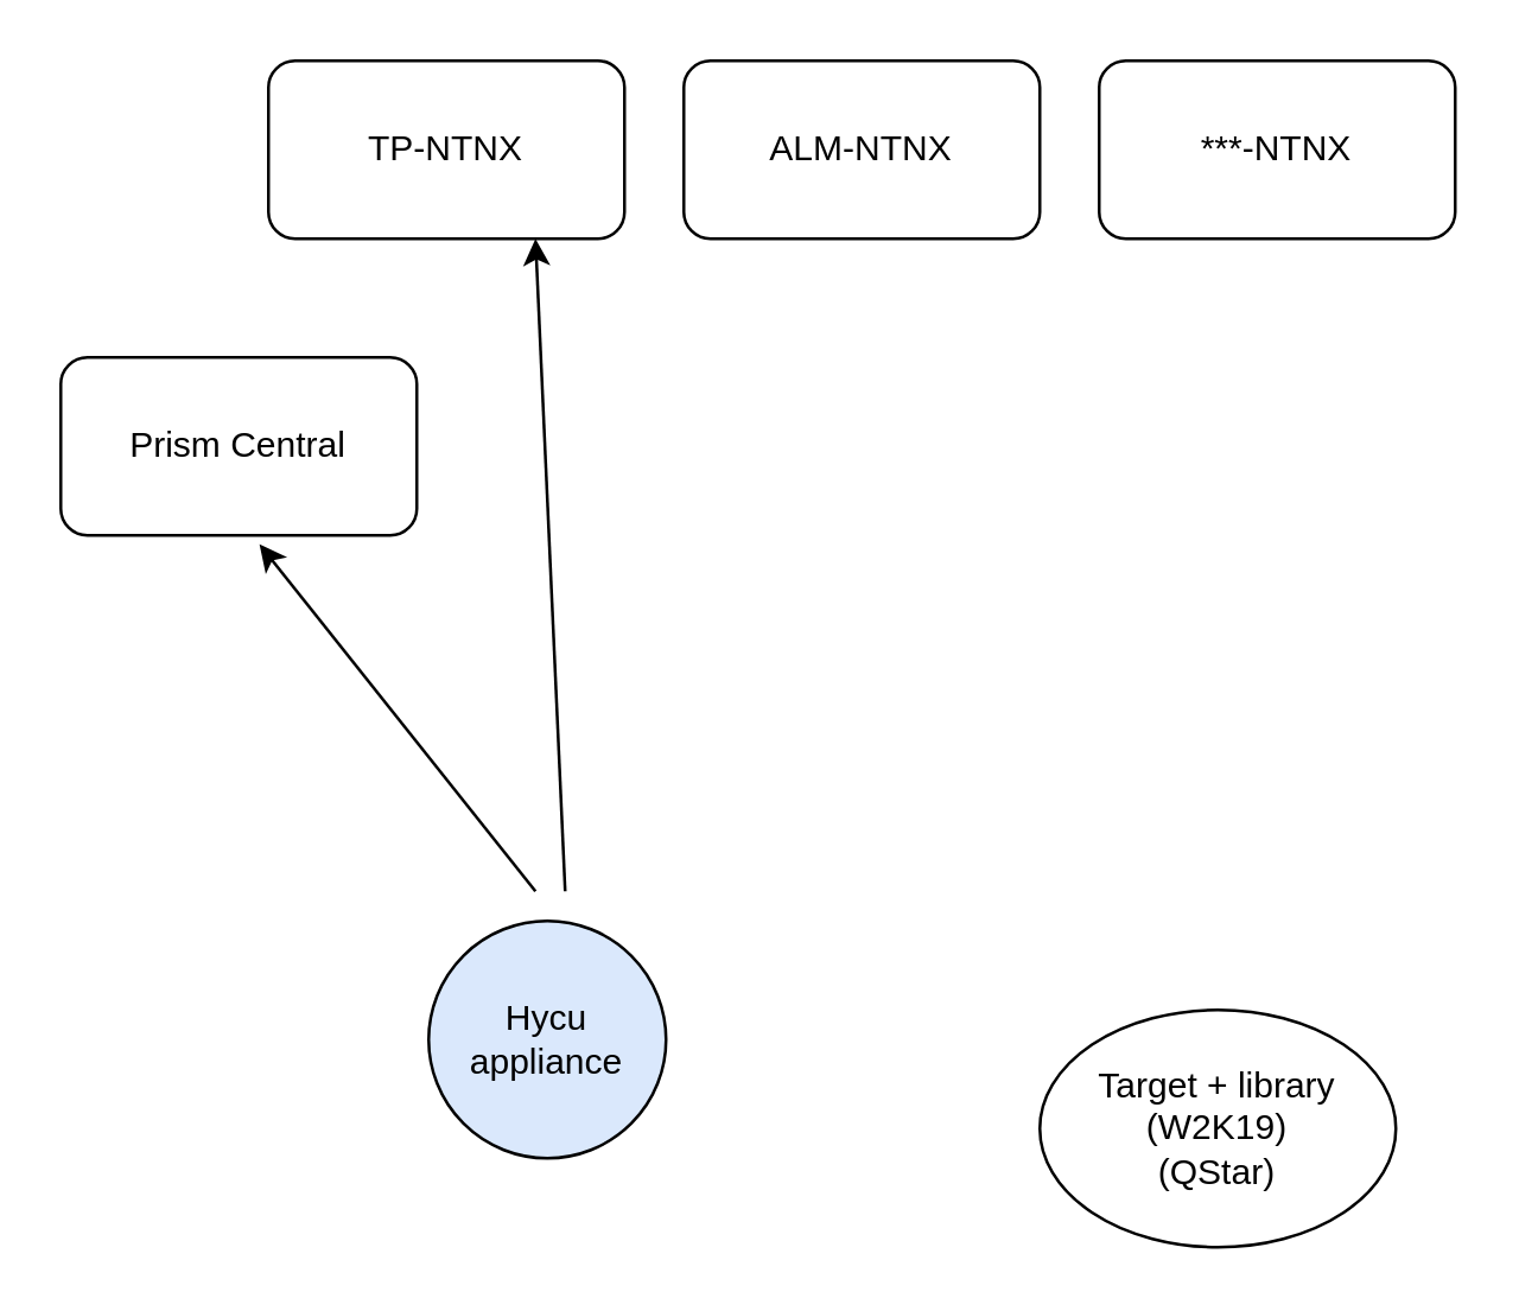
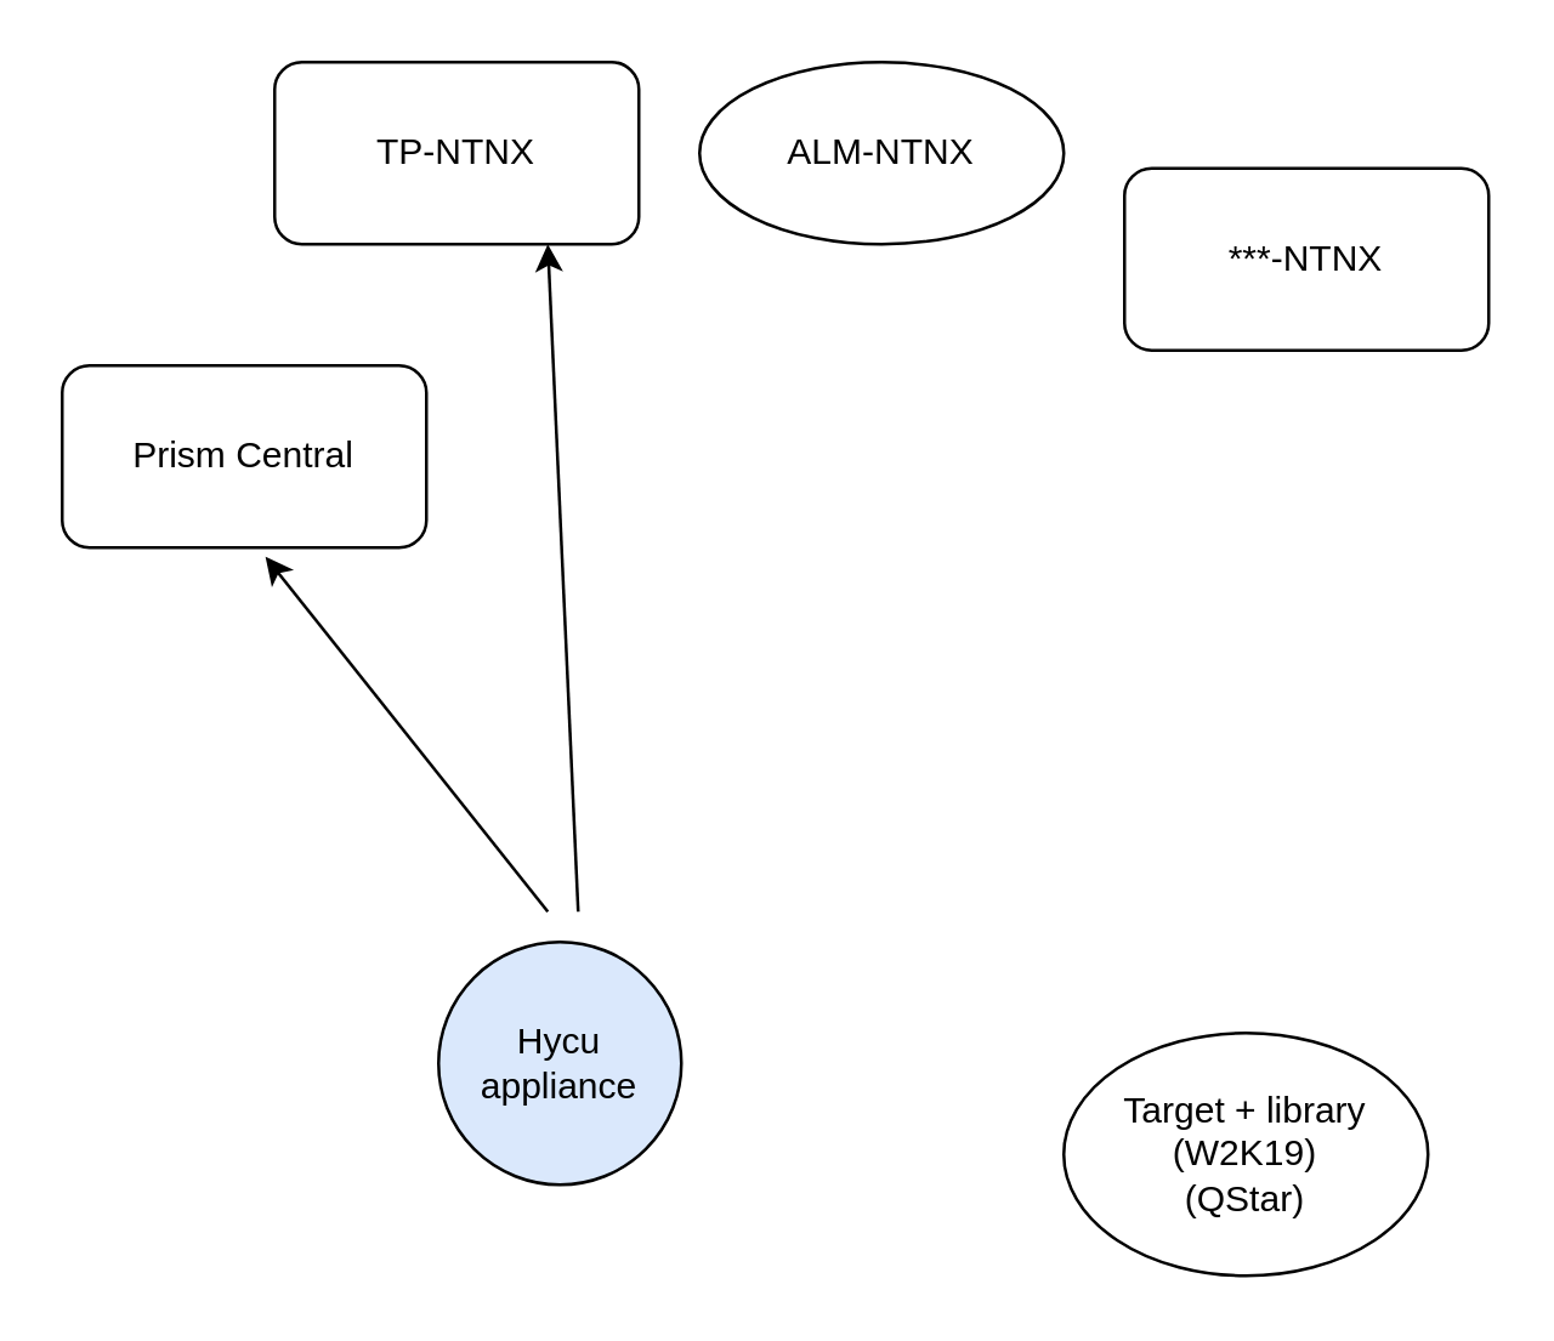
  <mxCell id="0" />
  <mxCell id="1" parent="0" />
  <mxCell id="2" value="Prism Central" style="rounded=1;whiteSpace=wrap;html=1;" vertex="1" parent="1"><mxGeometry x="20" y="120" width="120" height="60" as="geometry" /></mxCell>
  <mxCell id="3" value="TP-NTNX" style="rounded=1;whiteSpace=wrap;html=1;" vertex="1" parent="1"><mxGeometry x="90" y="20" width="120" height="60" as="geometry" /></mxCell>
- <mxCell id="4" value="ALM-NTNX" style="rounded=1;whiteSpace=wrap;html=1;" vertex="1" parent="1"><mxGeometry x="230" y="20" width="120" height="60" as="geometry" /></mxCell>
- <mxCell id="5" value="***-NTNX" style="rounded=1;whiteSpace=wrap;html=1;" vertex="1" parent="1"><mxGeometry x="370" y="20" width="120" height="60" as="geometry" /></mxCell>
+ <mxCell id="4" value="ALM-NTNX" style="ellipse;whiteSpace=wrap;html=1;" vertex="1" parent="1"><mxGeometry x="230" y="20" width="120" height="60" as="geometry" /></mxCell>
+ <mxCell id="5" value="***-NTNX" style="rounded=1;whiteSpace=wrap;html=1;" vertex="1" parent="1"><mxGeometry x="370" y="55" width="120" height="60" as="geometry" /></mxCell>
  <mxCell id="6" value="Hycu appliance" style="ellipse;whiteSpace=wrap;html=1;aspect=fixed;fillColor=#dae8fc;" vertex="1" parent="1"><mxGeometry x="144" y="310" width="80" height="80" as="geometry" /></mxCell>
  <mxCell id="7" value="" style="endArrow=classic;html=1;rounded=0;entryX=0.558;entryY=1.05;entryDx=0;entryDy=0;entryPerimeter=0;" edge="1" parent="1" target="2"><mxGeometry width="50" height="50" relative="1" as="geometry"><mxPoint x="180" y="300" as="sourcePoint" /><mxPoint x="190" y="240" as="targetPoint" /></mxGeometry></mxCell>
  <mxCell id="8" value="" style="endArrow=classic;html=1;rounded=0;entryX=0.75;entryY=1;entryDx=0;entryDy=0;" edge="1" parent="1" target="3"><mxGeometry width="50" height="50" relative="1" as="geometry"><mxPoint x="190" y="300" as="sourcePoint" /><mxPoint x="240" y="250" as="targetPoint" /></mxGeometry></mxCell>
  <mxCell id="9" value="&lt;div&gt;Target + library&lt;/div&gt;&lt;div&gt;(W2K19)&lt;/div&gt;&lt;div&gt;(QStar)&lt;br&gt;&lt;/div&gt;" style="ellipse;whiteSpace=wrap;html=1;" vertex="1" parent="1"><mxGeometry x="350" y="340" width="120" height="80" as="geometry" /></mxCell>
